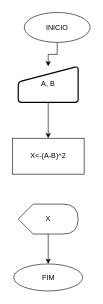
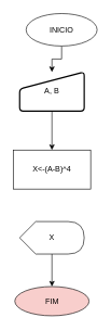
  <mxCell id="0" />
  <mxCell id="1" parent="0" />
  <mxCell id="2" value="" style="edgeStyle=orthogonalEdgeStyle;rounded=0;orthogonalLoop=1;jettySize=auto;html=1;" edge="1" parent="1" source="3" target="9"><mxGeometry relative="1" as="geometry" /></mxCell>
  <mxCell id="3" value="INICIO" style="ellipse;whiteSpace=wrap;html=1;" parent="1" vertex="1"><mxGeometry x="40" y="20" width="110" height="50" as="geometry" /></mxCell>
- <mxCell id="4" value="X&amp;lt;-(A-B)^2" style="rounded=0;whiteSpace=wrap;html=1;" parent="1" vertex="1"><mxGeometry x="20" y="230" width="120" height="60" as="geometry" /></mxCell>
+ <mxCell id="4" value="X&amp;lt;-(A-B)^4" style="rounded=0;whiteSpace=wrap;html=1;" parent="1" vertex="1"><mxGeometry x="20" y="230" width="120" height="60" as="geometry" /></mxCell>
  <mxCell id="5" value="" style="edgeStyle=orthogonalEdgeStyle;rounded=0;orthogonalLoop=1;jettySize=auto;html=1;" parent="1" source="6" target="7" edge="1"><mxGeometry relative="1" as="geometry" /></mxCell>
  <mxCell id="6" value="X" style="shape=display;whiteSpace=wrap;html=1;" parent="1" vertex="1"><mxGeometry x="30" y="340" width="100" height="50" as="geometry" /></mxCell>
- <mxCell id="7" value="FIM" style="ellipse;whiteSpace=wrap;html=1;" parent="1" vertex="1"><mxGeometry x="22.5" y="440" width="115" height="45" as="geometry" /></mxCell>
+ <mxCell id="7" value="FIM" style="ellipse;whiteSpace=wrap;html=1;fillColor=#f8cecc;" parent="1" vertex="1"><mxGeometry x="22.5" y="440" width="115" height="45" as="geometry" /></mxCell>
  <mxCell id="8" value="" style="edgeStyle=orthogonalEdgeStyle;rounded=0;orthogonalLoop=1;jettySize=auto;html=1;" edge="1" parent="1" source="9" target="4"><mxGeometry relative="1" as="geometry" /></mxCell>
  <mxCell id="9" value="A, B" style="html=1;strokeWidth=2;shape=manualInput;whiteSpace=wrap;rounded=1;size=26;arcSize=11;" vertex="1" parent="1"><mxGeometry x="30" y="110" width="100" height="60" as="geometry" /></mxCell>
